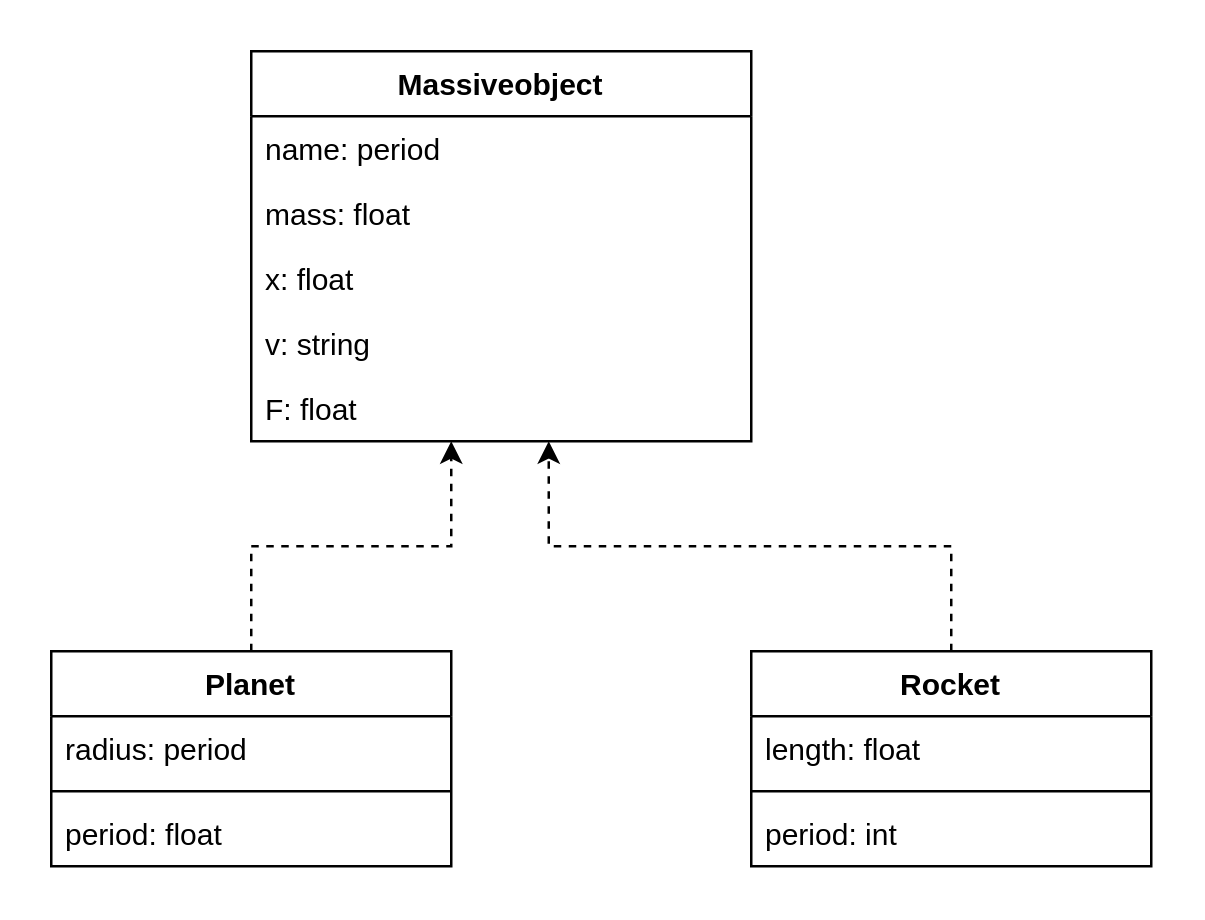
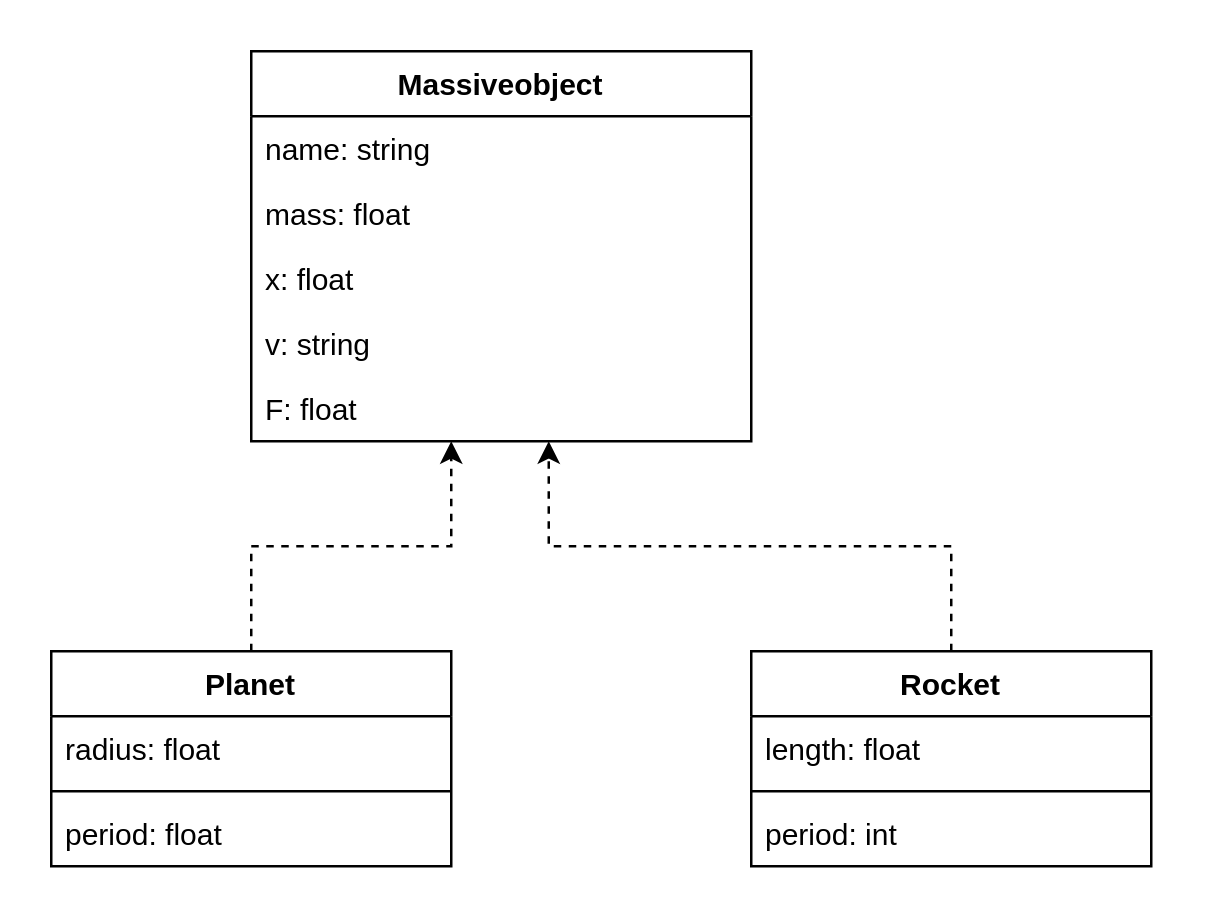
  <mxCell id="0" />
  <mxCell id="1" parent="0" />
  <mxCell id="2" value="Massiveobject" style="swimlane;fontStyle=1;align=center;verticalAlign=top;childLayout=stackLayout;horizontal=1;startSize=26;horizontalStack=0;resizeParent=1;resizeParentMax=0;resizeLast=0;collapsible=1;marginBottom=0;" vertex="1" parent="1"><mxGeometry x="100" y="20" width="200" height="156" as="geometry" /></mxCell>
- <mxCell id="3" value="name: period" style="text;strokeColor=none;fillColor=none;align=left;verticalAlign=top;spacingLeft=4;spacingRight=4;overflow=hidden;rotatable=0;points=[[0,0.5],[1,0.5]];portConstraint=eastwest;" vertex="1" parent="2"><mxGeometry y="26" width="200" height="26" as="geometry" /></mxCell>
+ <mxCell id="3" value="name: string" style="text;strokeColor=none;fillColor=none;align=left;verticalAlign=top;spacingLeft=4;spacingRight=4;overflow=hidden;rotatable=0;points=[[0,0.5],[1,0.5]];portConstraint=eastwest;" vertex="1" parent="2"><mxGeometry y="26" width="200" height="26" as="geometry" /></mxCell>
  <mxCell id="4" value="mass: float" style="text;strokeColor=none;fillColor=none;align=left;verticalAlign=top;spacingLeft=4;spacingRight=4;overflow=hidden;rotatable=0;points=[[0,0.5],[1,0.5]];portConstraint=eastwest;" vertex="1" parent="2"><mxGeometry y="52" width="200" height="26" as="geometry" /></mxCell>
  <mxCell id="5" value="x: float" style="text;strokeColor=none;fillColor=none;align=left;verticalAlign=top;spacingLeft=4;spacingRight=4;overflow=hidden;rotatable=0;points=[[0,0.5],[1,0.5]];portConstraint=eastwest;" vertex="1" parent="2"><mxGeometry y="78" width="200" height="26" as="geometry" /></mxCell>
  <mxCell id="6" value="v: string" style="text;strokeColor=none;fillColor=none;align=left;verticalAlign=top;spacingLeft=4;spacingRight=4;overflow=hidden;rotatable=0;points=[[0,0.5],[1,0.5]];portConstraint=eastwest;" vertex="1" parent="2"><mxGeometry y="104" width="200" height="26" as="geometry" /></mxCell>
  <mxCell id="7" value="F: float" style="text;strokeColor=none;fillColor=none;align=left;verticalAlign=top;spacingLeft=4;spacingRight=4;overflow=hidden;rotatable=0;points=[[0,0.5],[1,0.5]];portConstraint=eastwest;" vertex="1" parent="2"><mxGeometry y="130" width="200" height="26" as="geometry" /></mxCell>
  <mxCell id="8" style="edgeStyle=orthogonalEdgeStyle;rounded=0;orthogonalLoop=1;jettySize=auto;html=1;entryX=0.4;entryY=1;entryDx=0;entryDy=0;entryPerimeter=0;dashed=1;" edge="1" parent="1" source="9" target="7"><mxGeometry relative="1" as="geometry"><mxPoint x="170" y="180" as="targetPoint" /></mxGeometry></mxCell>
  <mxCell id="9" value="Planet" style="swimlane;fontStyle=1;align=center;verticalAlign=top;childLayout=stackLayout;horizontal=1;startSize=26;horizontalStack=0;resizeParent=1;resizeParentMax=0;resizeLast=0;collapsible=1;marginBottom=0;" vertex="1" parent="1"><mxGeometry x="20" y="260" width="160" height="86" as="geometry" /></mxCell>
- <mxCell id="10" value="radius: period" style="text;strokeColor=none;fillColor=none;align=left;verticalAlign=top;spacingLeft=4;spacingRight=4;overflow=hidden;rotatable=0;points=[[0,0.5],[1,0.5]];portConstraint=eastwest;" vertex="1" parent="9"><mxGeometry y="26" width="160" height="26" as="geometry" /></mxCell>
+ <mxCell id="10" value="radius: float" style="text;strokeColor=none;fillColor=none;align=left;verticalAlign=top;spacingLeft=4;spacingRight=4;overflow=hidden;rotatable=0;points=[[0,0.5],[1,0.5]];portConstraint=eastwest;" vertex="1" parent="9"><mxGeometry y="26" width="160" height="26" as="geometry" /></mxCell>
  <mxCell id="11" value="" style="line;strokeWidth=1;fillColor=none;align=left;verticalAlign=middle;spacingTop=-1;spacingLeft=3;spacingRight=3;rotatable=0;labelPosition=right;points=[];portConstraint=eastwest;" vertex="1" parent="9"><mxGeometry y="52" width="160" height="8" as="geometry" /></mxCell>
  <mxCell id="12" value="period: float" style="text;strokeColor=none;fillColor=none;align=left;verticalAlign=top;spacingLeft=4;spacingRight=4;overflow=hidden;rotatable=0;points=[[0,0.5],[1,0.5]];portConstraint=eastwest;" vertex="1" parent="9"><mxGeometry y="60" width="160" height="26" as="geometry" /></mxCell>
  <mxCell id="13" style="edgeStyle=orthogonalEdgeStyle;rounded=0;orthogonalLoop=1;jettySize=auto;html=1;entryX=0.595;entryY=1;entryDx=0;entryDy=0;entryPerimeter=0;dashed=1;" edge="1" parent="1" source="14" target="7"><mxGeometry relative="1" as="geometry" /></mxCell>
  <mxCell id="14" value="Rocket" style="swimlane;fontStyle=1;align=center;verticalAlign=top;childLayout=stackLayout;horizontal=1;startSize=26;horizontalStack=0;resizeParent=1;resizeParentMax=0;resizeLast=0;collapsible=1;marginBottom=0;" vertex="1" parent="1"><mxGeometry x="300" y="260" width="160" height="86" as="geometry" /></mxCell>
  <mxCell id="15" value="length: float" style="text;strokeColor=none;fillColor=none;align=left;verticalAlign=top;spacingLeft=4;spacingRight=4;overflow=hidden;rotatable=0;points=[[0,0.5],[1,0.5]];portConstraint=eastwest;" vertex="1" parent="14"><mxGeometry y="26" width="160" height="26" as="geometry" /></mxCell>
  <mxCell id="16" value="" style="line;strokeWidth=1;fillColor=none;align=left;verticalAlign=middle;spacingTop=-1;spacingLeft=3;spacingRight=3;rotatable=0;labelPosition=right;points=[];portConstraint=eastwest;" vertex="1" parent="14"><mxGeometry y="52" width="160" height="8" as="geometry" /></mxCell>
  <mxCell id="17" value="period: int" style="text;strokeColor=none;fillColor=none;align=left;verticalAlign=top;spacingLeft=4;spacingRight=4;overflow=hidden;rotatable=0;points=[[0,0.5],[1,0.5]];portConstraint=eastwest;" vertex="1" parent="14"><mxGeometry y="60" width="160" height="26" as="geometry" /></mxCell>
